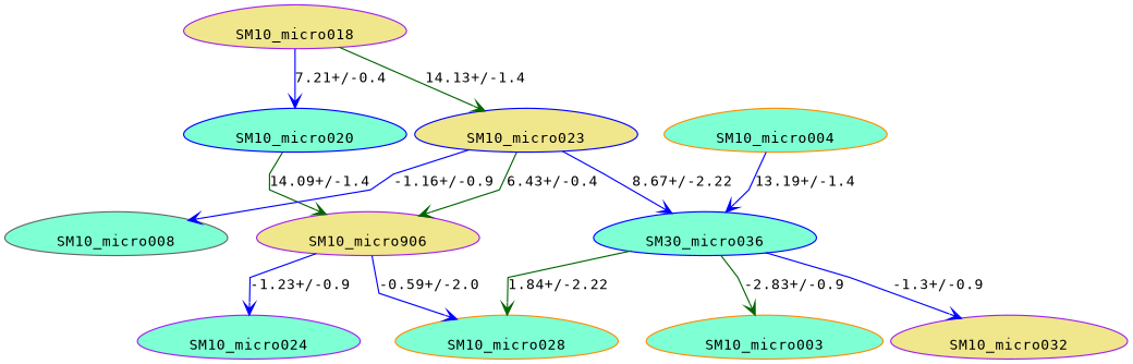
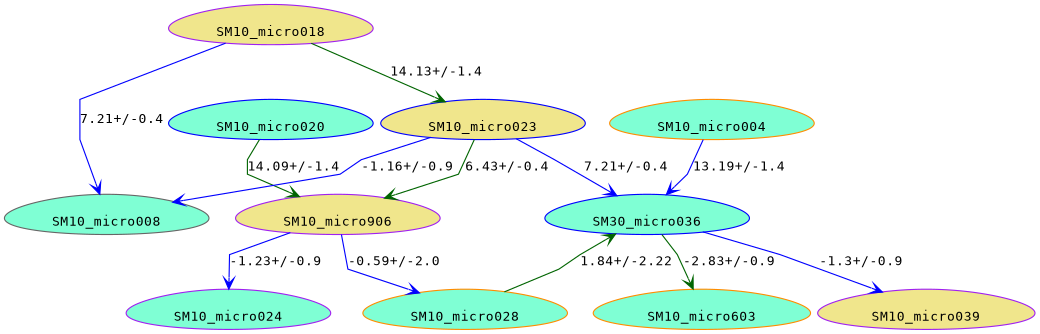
  strict digraph {
    fontname="DejaVu Sans Mono"
    splines=polyline
    node [charge=1 color=purple fillcolor=aquamarine fontcolor=black fontname="DejaVu Sans Mono" fontsize=12 labelloc=b penwidth=1 shape=egg style="radial,filled"]
    edge [SEM=0.9 arrowhead=vee color=blue fontname="DejaVu Sans Mono" fontsize=12 splines=polyline]
    n1 [charge=0 color=blue height=0.5 label=SM30_micro036 width=0.79843]
    n2 [charge=0 fillcolor=khaki height=0.5 label=SM10_micro906 width=0.79843]
    SM10_micro008 [charge=0 color=gray40 height=0.5 width=0.79843]
    SM10_micro018 [charge=-2 fillcolor=khaki height=0.5 width=0.79843]
    SM10_micro004 [charge=-1 color=darkorange height=0.5 width=0.79843]
    SM10_micro020 [charge=-1 color=blue height=0.5 width=0.79843]
    SM10_micro023 [charge=-1 color=blue fillcolor=khaki height=0.5 width=0.79843]
-   SM10_micro003 [color=darkorange height=0.5 width=0.79843]
+   SM10_micro003 [color=darkorange height=0.5 width=0.79843 label=SM10_micro603]
    SM10_micro024 [height=0.5 width=0.79843]
    SM10_micro028 [color=darkorange height=0.5 width=0.79843]
-   SM10_micro032 [fillcolor=khaki height=0.5 width=0.79843]
+   SM10_micro032 [fillcolor=khaki height=0.5 width=0.79843 label=SM10_micro039]
    subgraph sub_1 {
      label="Neutral charge"
      n1
      n2
      SM10_micro008
    }
    subgraph sub_2 {
      label="-2 charge"
      SM10_micro018
    }
    subgraph sub_3 {
      label="-1 charge"
      SM10_micro004
      SM10_micro020
      SM10_micro023
    }
    subgraph sub_4 {
      label="+1 charge"
      SM10_micro003
      SM10_micro024
      SM10_micro028
      SM10_micro032
    }
    n1 -> SM10_micro003 [color=darkgreen label="-2.83+/-0.9" pKa=-2.83]
-   n1 -> SM10_micro028 [SEM=2.22 color=darkgreen label="1.84+/-2.22" pKa=1.84]
+   SM10_micro028 -> n1 [SEM=2.22 color=darkgreen label="1.84+/-2.22" pKa=1.84]
    n1 -> SM10_micro032 [label="-1.3+/-0.9" pKa=-1.3]
    n2 -> SM10_micro024 [label="-1.23+/-0.9" pKa=-1.23]
    n2 -> SM10_micro028 [SEM=2.0 label="-0.59+/-2.0" pKa=-0.59]
-   SM10_micro018 -> SM10_micro020 [SEM=0.4 label="7.21+/-0.4" pKa=7.21]
+   SM10_micro018 -> SM10_micro008 [SEM=0.4 label="7.21+/-0.4" pKa=7.21]
    SM10_micro018 -> SM10_micro023 [SEM=1.4 color=darkgreen label="14.13+/-1.4" pKa=14.13]
    SM10_micro004 -> n1 [SEM=1.4 label="13.19+/-1.4" pKa=13.19]
    SM10_micro020 -> n2 [SEM=1.4 color=darkgreen label="14.09+/-1.4" pKa=14.09]
-   SM10_micro023 -> n1 [SEM=2.22 label="8.67+/-2.22" pKa=8.67]
+   SM10_micro023 -> n1 [SEM=2.22 label="7.21+/-0.4" pKa=8.67]
    SM10_micro023 -> n2 [SEM=0.4 color=darkgreen label="6.43+/-0.4" pKa=6.43]
    SM10_micro023 -> SM10_micro008 [label="-1.16+/-0.9" pKa=-1.16]
  }
